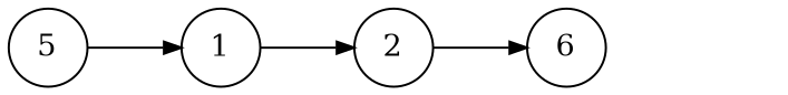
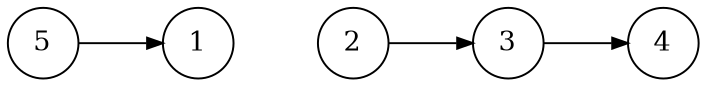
  digraph {
    nodesep=0.9
    rankdir=LR
    ranksep=0.6
    node [shape=circle]
    edge [arrowsize=0.8]
    1
    2
-   3 [label=6]
+   3
+   4
    5
-   1 -> 2
    2 -> 3
+   3 -> 4
    5 -> 1
  }
